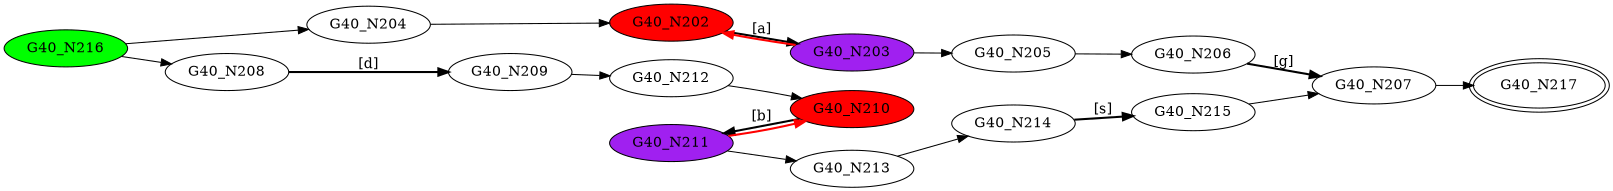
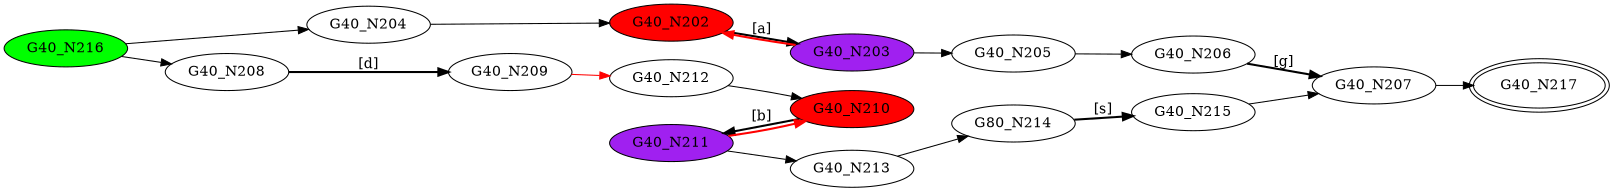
  digraph {
    rankdir=LR
    G40_N202 [fillcolor=red style=filled]
    G40_N203 [fillcolor=purple style=filled]
    G40_N205
    G40_N206
    G40_N204
    G40_N207
    G40_N217 [peripheries=2]
    G40_N208
    G40_N209
    G40_N212
    G40_N210 [fillcolor=red style=filled]
    G40_N211 [fillcolor=purple style=filled]
    G40_N213
-   G40_N214
+   G40_N214 [label=G80_N214]
    G40_N215
    G40_N216 [fillcolor=green style=filled]
    G40_N202 -> G40_N203 [label="[a]" style=bold]
    G40_N203 -> G40_N202 [color=red style=bold]
    G40_N203 -> G40_N205
    G40_N205 -> G40_N206
    G40_N206 -> G40_N207 [label="[g]" style=bold]
    G40_N204 -> G40_N202
    G40_N207 -> G40_N217
    G40_N208 -> G40_N209 [label="[d]" style=bold]
-   G40_N209 -> G40_N212
+   G40_N209 -> G40_N212 [color=red]
    G40_N212 -> G40_N210
    G40_N210 -> G40_N211 [label="[b]" style=bold]
    G40_N211 -> G40_N210 [color=red style=bold]
    G40_N211 -> G40_N213
    G40_N213 -> G40_N214
    G40_N214 -> G40_N215 [label="[s]" style=bold]
    G40_N215 -> G40_N207
    G40_N216 -> G40_N204
    G40_N216 -> G40_N208
  }
